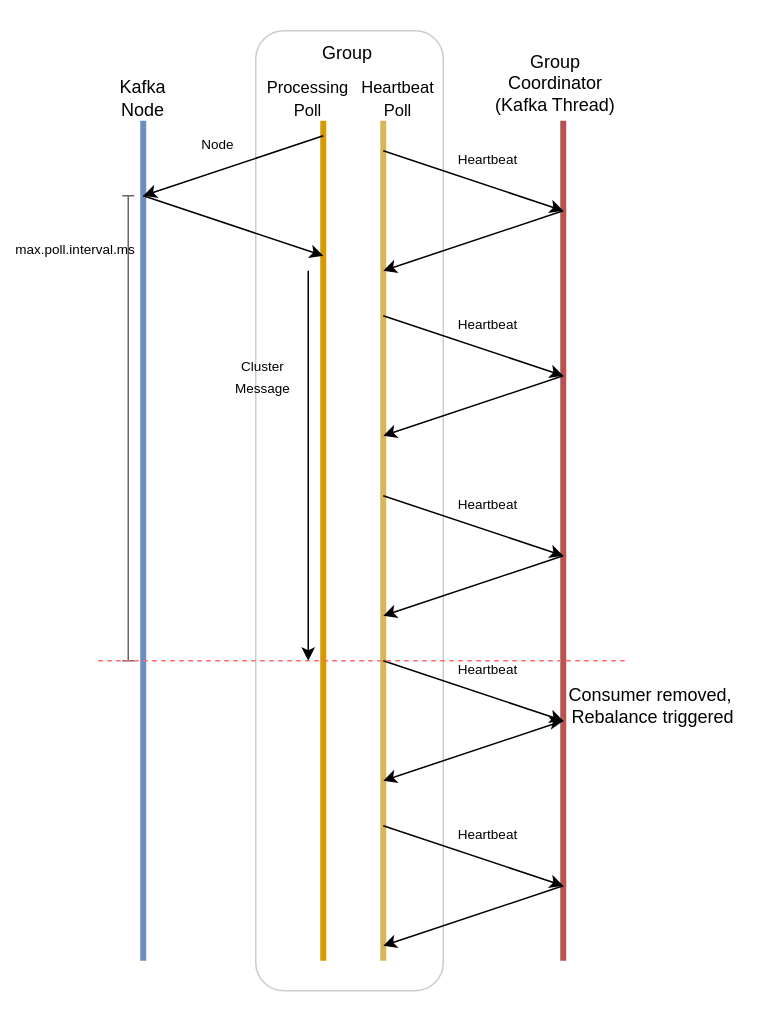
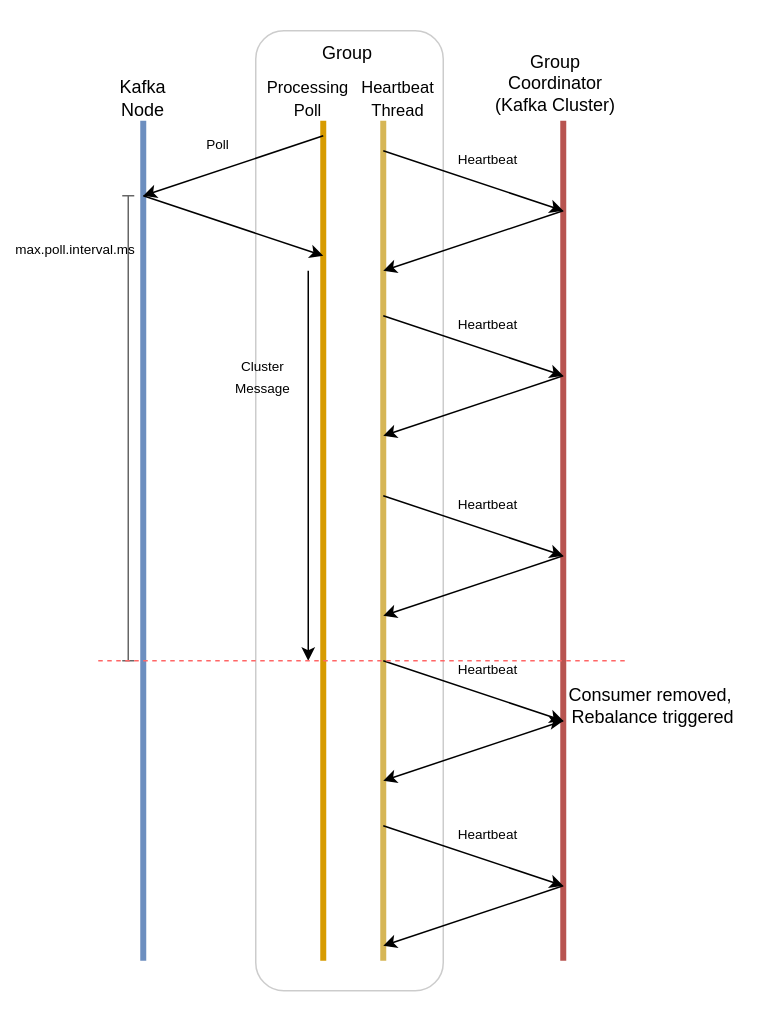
  <mxCell id="0" />
  <mxCell id="1" parent="0" />
  <mxCell id="2" value="" style="rounded=1;whiteSpace=wrap;html=1;fillColor=none;opacity=20;" parent="1" vertex="1"><mxGeometry x="170" y="20" width="125" height="640" as="geometry" /></mxCell>
  <mxCell id="3" value="" style="endArrow=none;html=1;rounded=0;fillColor=#dae8fc;strokeColor=#6c8ebf;strokeWidth=4;" parent="1" edge="1"><mxGeometry width="50" height="50" relative="1" as="geometry"><mxPoint x="95" y="640" as="sourcePoint" /><mxPoint x="95" y="80" as="targetPoint" /></mxGeometry></mxCell>
  <mxCell id="4" value="Kafka Node" style="text;html=1;strokeColor=none;fillColor=none;align=center;verticalAlign=middle;whiteSpace=wrap;rounded=0;" parent="1" vertex="1"><mxGeometry x="65" y="50" width="60" height="30" as="geometry" /></mxCell>
  <mxCell id="5" value="" style="endArrow=none;html=1;rounded=0;fillColor=#ffe6cc;strokeColor=#d79b00;strokeWidth=4;jumpStyle=none;" parent="1" edge="1"><mxGeometry width="50" height="50" relative="1" as="geometry"><mxPoint x="215" y="640" as="sourcePoint" /><mxPoint x="215" y="80" as="targetPoint" /></mxGeometry></mxCell>
  <mxCell id="6" value="Group&amp;nbsp;" style="text;html=1;strokeColor=none;fillColor=none;align=center;verticalAlign=middle;whiteSpace=wrap;rounded=0;" parent="1" vertex="1"><mxGeometry x="197.5" y="20" width="70" height="30" as="geometry" /></mxCell>
  <mxCell id="7" value="" style="endArrow=none;html=1;rounded=0;fillColor=#fff2cc;strokeColor=#d6b656;strokeWidth=4;" parent="1" edge="1"><mxGeometry width="50" height="50" relative="1" as="geometry"><mxPoint x="255" y="640" as="sourcePoint" /><mxPoint x="255" y="80" as="targetPoint" /></mxGeometry></mxCell>
  <mxCell id="8" value="" style="endArrow=none;html=1;rounded=0;fillColor=#f8cecc;strokeColor=#b85450;strokeWidth=4;" parent="1" edge="1"><mxGeometry width="50" height="50" relative="1" as="geometry"><mxPoint x="375" y="640" as="sourcePoint" /><mxPoint x="375" y="80" as="targetPoint" /></mxGeometry></mxCell>
- <mxCell id="9" value="Group Coordinator (Kafka Thread)" style="text;html=1;strokeColor=none;fillColor=none;align=center;verticalAlign=middle;whiteSpace=wrap;rounded=0;" parent="1" vertex="1"><mxGeometry x="325" y="40" width="90" height="30" as="geometry" /></mxCell>
+ <mxCell id="9" value="Group Coordinator (Kafka Cluster)" style="text;html=1;strokeColor=none;fillColor=none;align=center;verticalAlign=middle;whiteSpace=wrap;rounded=0;" parent="1" vertex="1"><mxGeometry x="325" y="40" width="90" height="30" as="geometry" /></mxCell>
  <mxCell id="10" value="" style="endArrow=classic;html=1;rounded=0;" parent="1" edge="1"><mxGeometry width="50" height="50" relative="1" as="geometry"><mxPoint x="215" y="90" as="sourcePoint" /><mxPoint x="95" y="130" as="targetPoint" /></mxGeometry></mxCell>
  <mxCell id="11" value="" style="endArrow=classic;html=1;rounded=0;" parent="1" edge="1"><mxGeometry width="50" height="50" relative="1" as="geometry"><mxPoint x="95" y="130" as="sourcePoint" /><mxPoint x="215" y="170" as="targetPoint" /></mxGeometry></mxCell>
- <mxCell id="12" value="&lt;font style=&quot;font-size: 9px;&quot;&gt;Node&lt;/font&gt;" style="text;html=1;strokeColor=none;fillColor=none;align=center;verticalAlign=middle;whiteSpace=wrap;rounded=0;" parent="1" vertex="1"><mxGeometry x="115" y="80" width="60" height="30" as="geometry" /></mxCell>
+ <mxCell id="12" value="&lt;font style=&quot;font-size: 9px;&quot;&gt;Poll&lt;/font&gt;" style="text;html=1;strokeColor=none;fillColor=none;align=center;verticalAlign=middle;whiteSpace=wrap;rounded=0;" parent="1" vertex="1"><mxGeometry x="115" y="80" width="60" height="30" as="geometry" /></mxCell>
  <mxCell id="13" value="" style="endArrow=classic;html=1;rounded=0;" parent="1" edge="1"><mxGeometry width="50" height="50" relative="1" as="geometry"><mxPoint x="255" y="100" as="sourcePoint" /><mxPoint x="375" y="140" as="targetPoint" /></mxGeometry></mxCell>
  <mxCell id="14" value="" style="endArrow=classic;html=1;rounded=0;" parent="1" edge="1"><mxGeometry width="50" height="50" relative="1" as="geometry"><mxPoint x="375" y="140" as="sourcePoint" /><mxPoint x="255" y="180" as="targetPoint" /></mxGeometry></mxCell>
  <mxCell id="15" value="&lt;font style=&quot;font-size: 9px;&quot;&gt;Heartbeat&lt;/font&gt;" style="text;html=1;strokeColor=none;fillColor=none;align=center;verticalAlign=middle;whiteSpace=wrap;rounded=0;" parent="1" vertex="1"><mxGeometry x="295" y="90" width="60" height="30" as="geometry" /></mxCell>
  <mxCell id="16" value="&lt;font style=&quot;font-size: 11px;&quot;&gt;Processing Poll&lt;/font&gt;" style="text;html=1;strokeColor=none;fillColor=none;align=center;verticalAlign=middle;whiteSpace=wrap;rounded=0;" parent="1" vertex="1"><mxGeometry x="175" y="50" width="60" height="30" as="geometry" /></mxCell>
- <mxCell id="17" value="&lt;font style=&quot;font-size: 11px;&quot;&gt;Heartbeat Poll&lt;/font&gt;" style="text;html=1;strokeColor=none;fillColor=none;align=center;verticalAlign=middle;whiteSpace=wrap;rounded=0;" parent="1" vertex="1"><mxGeometry x="235" y="50" width="60" height="30" as="geometry" /></mxCell>
+ <mxCell id="17" value="&lt;font style=&quot;font-size: 11px;&quot;&gt;Heartbeat Thread&lt;/font&gt;" style="text;html=1;strokeColor=none;fillColor=none;align=center;verticalAlign=middle;whiteSpace=wrap;rounded=0;" parent="1" vertex="1"><mxGeometry x="235" y="50" width="60" height="30" as="geometry" /></mxCell>
  <mxCell id="18" value="" style="endArrow=classic;html=1;rounded=0;" parent="1" edge="1"><mxGeometry width="50" height="50" relative="1" as="geometry"><mxPoint x="255" y="210" as="sourcePoint" /><mxPoint x="375" y="250" as="targetPoint" /></mxGeometry></mxCell>
  <mxCell id="19" value="" style="endArrow=classic;html=1;rounded=0;" parent="1" edge="1"><mxGeometry width="50" height="50" relative="1" as="geometry"><mxPoint x="375" y="250" as="sourcePoint" /><mxPoint x="255" y="290" as="targetPoint" /></mxGeometry></mxCell>
  <mxCell id="20" value="&lt;font style=&quot;font-size: 9px;&quot;&gt;Heartbeat&lt;/font&gt;" style="text;html=1;strokeColor=none;fillColor=none;align=center;verticalAlign=middle;whiteSpace=wrap;rounded=0;" parent="1" vertex="1"><mxGeometry x="295" y="200" width="60" height="30" as="geometry" /></mxCell>
  <mxCell id="21" value="" style="endArrow=classic;html=1;rounded=0;" parent="1" edge="1"><mxGeometry width="50" height="50" relative="1" as="geometry"><mxPoint x="205" y="180" as="sourcePoint" /><mxPoint x="205" y="440" as="targetPoint" /></mxGeometry></mxCell>
  <mxCell id="22" value="&lt;font style=&quot;font-size: 9px;&quot;&gt;Cluster&lt;br&gt;Message&lt;br&gt;&lt;/font&gt;" style="text;html=1;strokeColor=none;fillColor=none;align=center;verticalAlign=middle;whiteSpace=wrap;rounded=0;" parent="1" vertex="1"><mxGeometry x="145" y="235" width="60" height="30" as="geometry" /></mxCell>
  <mxCell id="23" value="" style="html=1;rounded=0;startArrow=baseDash;startFill=0;endArrow=baseDash;endFill=0;fillColor=#f5f5f5;strokeColor=#666666;" parent="1" edge="1"><mxGeometry width="100" relative="1" as="geometry"><mxPoint x="85" y="130" as="sourcePoint" /><mxPoint x="85" y="440" as="targetPoint" /></mxGeometry></mxCell>
  <mxCell id="24" value="&lt;font style=&quot;font-size: 9px;&quot;&gt;max.poll.interval.ms&lt;/font&gt;" style="text;html=1;strokeColor=none;fillColor=none;align=center;verticalAlign=middle;whiteSpace=wrap;rounded=0;" parent="1" vertex="1"><mxGeometry x="20" y="150" width="60" height="30" as="geometry" /></mxCell>
  <mxCell id="25" value="" style="endArrow=classic;html=1;rounded=0;" parent="1" edge="1"><mxGeometry width="50" height="50" relative="1" as="geometry"><mxPoint x="255" y="330" as="sourcePoint" /><mxPoint x="375" y="370" as="targetPoint" /></mxGeometry></mxCell>
  <mxCell id="26" value="" style="endArrow=classic;html=1;rounded=0;" parent="1" edge="1"><mxGeometry width="50" height="50" relative="1" as="geometry"><mxPoint x="375" y="370" as="sourcePoint" /><mxPoint x="255" y="410" as="targetPoint" /></mxGeometry></mxCell>
  <mxCell id="27" value="" style="endArrow=classic;html=1;rounded=0;" parent="1" edge="1"><mxGeometry width="50" height="50" relative="1" as="geometry"><mxPoint x="255" y="440" as="sourcePoint" /><mxPoint x="375" y="480" as="targetPoint" /></mxGeometry></mxCell>
  <mxCell id="28" value="" style="endArrow=classic;html=1;rounded=0;" parent="1" edge="1"><mxGeometry width="50" height="50" relative="1" as="geometry"><mxPoint x="375" y="480" as="sourcePoint" /><mxPoint x="255" y="520" as="targetPoint" /></mxGeometry></mxCell>
  <mxCell id="29" value="" style="endArrow=classic;html=1;rounded=0;" parent="1" edge="1"><mxGeometry width="50" height="50" relative="1" as="geometry"><mxPoint x="255" y="550" as="sourcePoint" /><mxPoint x="375" y="590" as="targetPoint" /></mxGeometry></mxCell>
  <mxCell id="30" value="" style="endArrow=classic;html=1;rounded=0;" parent="1" edge="1"><mxGeometry width="50" height="50" relative="1" as="geometry"><mxPoint x="375" y="590" as="sourcePoint" /><mxPoint x="255" y="630" as="targetPoint" /></mxGeometry></mxCell>
  <mxCell id="31" value="&lt;font style=&quot;font-size: 9px;&quot;&gt;Heartbeat&lt;/font&gt;" style="text;html=1;strokeColor=none;fillColor=none;align=center;verticalAlign=middle;whiteSpace=wrap;rounded=0;" parent="1" vertex="1"><mxGeometry x="295" y="320" width="60" height="30" as="geometry" /></mxCell>
  <mxCell id="32" value="&lt;font style=&quot;font-size: 9px;&quot;&gt;Heartbeat&lt;/font&gt;" style="text;html=1;strokeColor=none;fillColor=none;align=center;verticalAlign=middle;whiteSpace=wrap;rounded=0;" parent="1" vertex="1"><mxGeometry x="295" y="430" width="60" height="30" as="geometry" /></mxCell>
  <mxCell id="33" value="&lt;font style=&quot;font-size: 9px;&quot;&gt;Heartbeat&lt;/font&gt;" style="text;html=1;strokeColor=none;fillColor=none;align=center;verticalAlign=middle;whiteSpace=wrap;rounded=0;" parent="1" vertex="1"><mxGeometry x="295" y="540" width="60" height="30" as="geometry" /></mxCell>
  <mxCell id="34" value="" style="endArrow=none;dashed=1;html=1;rounded=0;strokeColor=#FF6666;" edge="1" parent="1"><mxGeometry width="50" height="50" relative="1" as="geometry"><mxPoint x="65" y="440" as="sourcePoint" /><mxPoint x="417.162" y="440" as="targetPoint" /></mxGeometry></mxCell>
  <mxCell id="35" style="rounded=0;orthogonalLoop=1;jettySize=auto;html=1;" edge="1" parent="1" source="36"><mxGeometry relative="1" as="geometry"><mxPoint x="375" y="480" as="targetPoint" /></mxGeometry></mxCell>
  <mxCell id="36" value="Consumer removed,&amp;nbsp;&lt;br&gt;Rebalance triggered" style="text;html=1;strokeColor=none;fillColor=none;align=center;verticalAlign=middle;whiteSpace=wrap;rounded=0;" vertex="1" parent="1"><mxGeometry x="370" y="455" width="130" height="30" as="geometry" /></mxCell>
